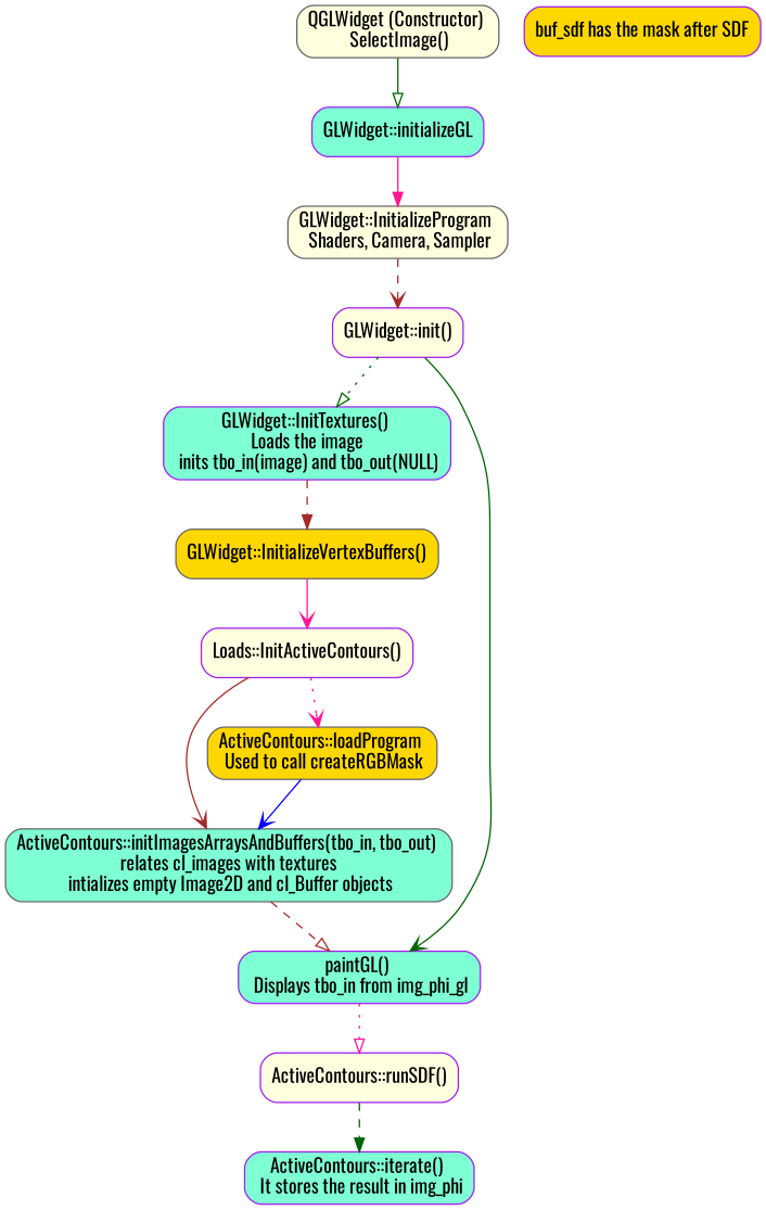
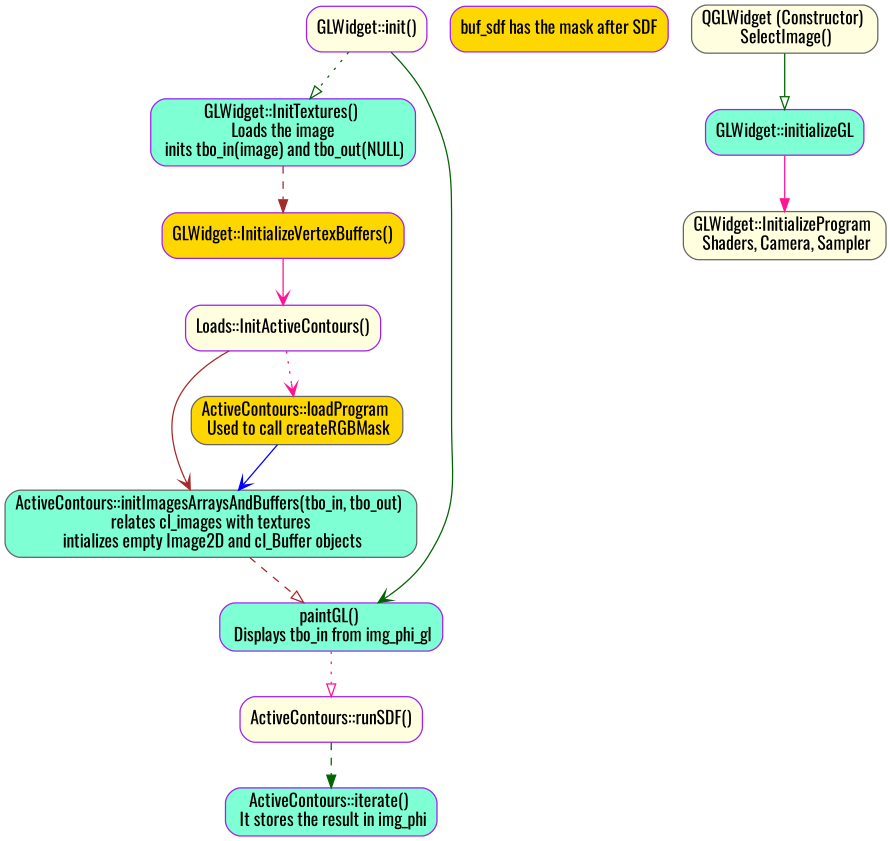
  digraph {
    fontname=Oswald
    node [color=purple fillcolor=lightyellow fontname=Oswald shape=box style="rounded, filled,filled"]
    edge [arrowhead=vee color=darkgreen fontname=Oswald style=solid]
    n1 [label="GLWidget::init()"]
    n2 [fillcolor=aquamarine label="GLWidget::InitTextures() \n Loads the image \n inits tbo_in(image) and tbo_out(NULL)"]
-   n3 [color=gray40 fillcolor=gold label="GLWidget::InitializeVertexBuffers()"]
+   n3 [fillcolor=gold label="GLWidget::InitializeVertexBuffers()"]
    n4 [label="Loads::InitActiveContours()"]
    n5 [color=gray40 fillcolor=aquamarine label="ActiveContours::initImagesArraysAndBuffers(tbo_in, tbo_out) \n relates cl_images with textures \n intializes empty Image2D and cl_Buffer objects"]
    n6 [color=gray40 fillcolor=gold label="ActiveContours::loadProgram \n Used to call createRGBMask"]
    n7 [fillcolor=aquamarine label="paintGL() \n Displays tbo_in from img_phi_gl"]
    n8 [label="ActiveContours::runSDF()"]
    n9 [fillcolor=gold label="buf_sdf has the mask after SDF"]
    n10 [color=gray40 label="QGLWidget (Constructor) \n SelectImage()"]
    n11 [fillcolor=aquamarine label="GLWidget::initializeGL"]
    n12 [color=gray40 label="GLWidget::InitializeProgram \n Shaders, Camera, Sampler"]
    n13 [fillcolor=aquamarine label="ActiveContours::iterate() \n It stores the result in img_phi"]
    subgraph sub_1 {
      color=orange
      n1
      n2
      n3
      n4
      n5
      n6
      n7
    }
    n1 -> n2 [arrowhead=onormal style=dotted]
    n1 -> n7
    n2 -> n3 [arrowhead=normal color=brown style=dashed]
    n3 -> n4 [color=deeppink]
    n4 -> n5 [color=brown]
    n4 -> n6 [color=deeppink style=dotted]
    n5 -> n7 [arrowhead=onormal color=brown style=dashed]
    n6 -> n5 [color=blue]
    n7 -> n8 [arrowhead=onormal color=deeppink style=dotted]
    n8 -> n13 [arrowhead=normal style=dashed]
    n10 -> n11 [arrowhead=onormal]
    n11 -> n12 [arrowhead=normal color=deeppink]
-   n12 -> n1 [color=brown style=dashed]
  }
